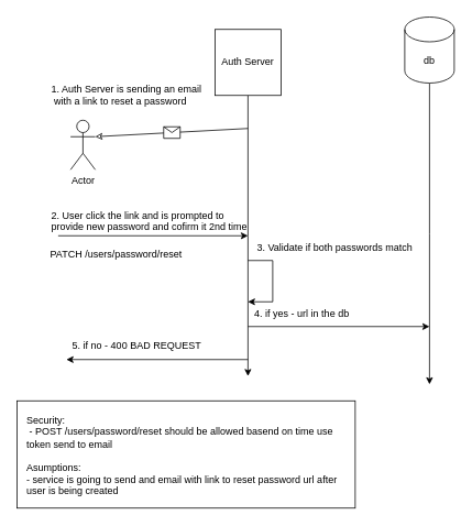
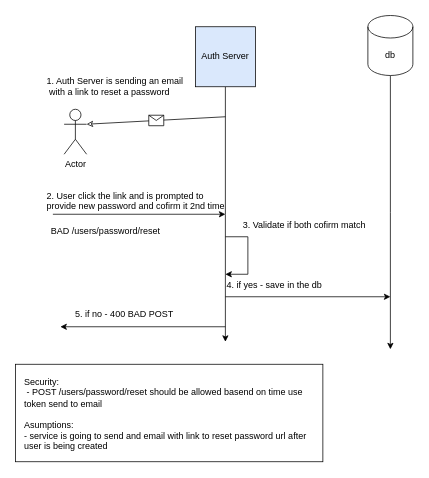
  <mxCell id="0" />
  <mxCell id="1" parent="0" />
  <mxCell id="2" value="Actor" style="shape=umlActor;verticalLabelPosition=bottom;verticalAlign=top;html=1;outlineConnect=0;" vertex="1" parent="1"><mxGeometry x="85" y="145" width="30" height="60" as="geometry" /></mxCell>
  <mxCell id="3" style="edgeStyle=orthogonalEdgeStyle;rounded=0;orthogonalLoop=1;jettySize=auto;html=1;" edge="1" parent="1" source="4"><mxGeometry relative="1" as="geometry"><mxPoint x="300" y="455" as="targetPoint" /></mxGeometry></mxCell>
- <mxCell id="4" value="Auth Server" style="whiteSpace=wrap;html=1;aspect=fixed;" vertex="1" parent="1"><mxGeometry x="260" y="35" width="80" height="80" as="geometry" /></mxCell>
+ <mxCell id="4" value="Auth Server" style="whiteSpace=wrap;html=1;aspect=fixed;fillColor=#dae8fc;" vertex="1" parent="1"><mxGeometry x="260" y="35" width="80" height="80" as="geometry" /></mxCell>
  <mxCell id="5" style="edgeStyle=orthogonalEdgeStyle;rounded=0;orthogonalLoop=1;jettySize=auto;html=1;" edge="1" parent="1" source="6"><mxGeometry relative="1" as="geometry"><mxPoint x="520" y="465" as="targetPoint" /></mxGeometry></mxCell>
  <mxCell id="6" value="db" style="shape=cylinder3;whiteSpace=wrap;html=1;boundedLbl=1;backgroundOutline=1;size=15;" vertex="1" parent="1"><mxGeometry x="490" y="20" width="60" height="80" as="geometry" /></mxCell>
  <mxCell id="7" value="1. Auth Server is sending an&amp;nbsp;&lt;span style=&quot;background-color: transparent; color: light-dark(rgb(0, 0, 0), rgb(255, 255, 255));&quot;&gt;email&lt;/span&gt;&lt;div&gt;&lt;span style=&quot;background-color: transparent; color: light-dark(rgb(0, 0, 0), rgb(255, 255, 255));&quot;&gt;&amp;nbsp;with a link to reset a password&lt;/span&gt;&lt;/div&gt;" style="text;html=1;align=left;verticalAlign=middle;resizable=0;points=[];autosize=1;strokeColor=none;fillColor=none;" vertex="1" parent="1"><mxGeometry x="60" y="95" width="210" height="40" as="geometry" /></mxCell>
  <mxCell id="8" value="" style="endArrow=classic;html=1;rounded=0;" edge="1" parent="1"><mxGeometry width="50" height="50" relative="1" as="geometry"><mxPoint x="70" y="285" as="sourcePoint" /><mxPoint x="300" y="285" as="targetPoint" /></mxGeometry></mxCell>
  <mxCell id="9" value="2. User click the link and is prompted to&amp;nbsp;&lt;div&gt;provide new password and cofirm it 2nd time&lt;/div&gt;&lt;div&gt;&lt;br&gt;&lt;/div&gt;" style="text;html=1;align=left;verticalAlign=middle;resizable=0;points=[];autosize=1;strokeColor=none;fillColor=none;" vertex="1" parent="1"><mxGeometry x="60" y="245" width="260" height="60" as="geometry" /></mxCell>
- <mxCell id="10" value="PATCH /users/password/reset&lt;div&gt;&lt;br&gt;&lt;/div&gt;" style="text;html=1;align=center;verticalAlign=middle;resizable=0;points=[];autosize=1;strokeColor=none;fillColor=none;" vertex="1" parent="1"><mxGeometry x="50" y="295" width="180" height="40" as="geometry" /></mxCell>
+ <mxCell id="10" value="BAD /users/password/reset&lt;div&gt;&lt;br&gt;&lt;/div&gt;" style="text;html=1;align=center;verticalAlign=middle;resizable=0;points=[];autosize=1;strokeColor=none;fillColor=none;" vertex="1" parent="1"><mxGeometry x="50" y="295" width="180" height="40" as="geometry" /></mxCell>
  <mxCell id="11" value="" style="endArrow=none;html=1;rounded=0;startArrow=classic;startFill=0;exitX=1;exitY=0.333;exitDx=0;exitDy=0;exitPerimeter=0;" edge="1" parent="1" source="2"><mxGeometry relative="1" as="geometry"><mxPoint x="170" y="175" as="sourcePoint" /><mxPoint x="300" y="155" as="targetPoint" /></mxGeometry></mxCell>
  <mxCell id="12" value="" style="shape=message;html=1;outlineConnect=0;" vertex="1" parent="11"><mxGeometry width="20" height="14" relative="1" as="geometry"><mxPoint x="-10" y="-7" as="offset" /></mxGeometry></mxCell>
  <mxCell id="13" value="" style="endArrow=classic;html=1;rounded=0;" edge="1" parent="1"><mxGeometry width="50" height="50" relative="1" as="geometry"><mxPoint x="300" y="315" as="sourcePoint" /><mxPoint x="300" y="365" as="targetPoint" /><Array as="points"><mxPoint x="330" y="315" /><mxPoint x="330" y="365" /></Array></mxGeometry></mxCell>
- <mxCell id="14" value="3. Validate if both passwords match" style="text;html=1;align=center;verticalAlign=middle;resizable=0;points=[];autosize=1;strokeColor=none;fillColor=none;" vertex="1" parent="1"><mxGeometry x="300" y="285" width="210" height="30" as="geometry" /></mxCell>
+ <mxCell id="14" value="3. Validate if both cofirm match" style="text;html=1;align=center;verticalAlign=middle;resizable=0;points=[];autosize=1;strokeColor=none;fillColor=none;" vertex="1" parent="1"><mxGeometry x="300" y="285" width="210" height="30" as="geometry" /></mxCell>
  <mxCell id="15" value="" style="endArrow=classic;html=1;rounded=0;" edge="1" parent="1"><mxGeometry width="50" height="50" relative="1" as="geometry"><mxPoint x="300" y="395" as="sourcePoint" /><mxPoint x="520" y="395" as="targetPoint" /></mxGeometry></mxCell>
- <mxCell id="16" value="4. if yes - url in the db" style="text;html=1;align=center;verticalAlign=middle;resizable=0;points=[];autosize=1;strokeColor=none;fillColor=none;" vertex="1" parent="1"><mxGeometry x="290" y="365" width="150" height="30" as="geometry" /></mxCell>
+ <mxCell id="16" value="4. if yes - save in the db" style="text;html=1;align=center;verticalAlign=middle;resizable=0;points=[];autosize=1;strokeColor=none;fillColor=none;" vertex="1" parent="1"><mxGeometry x="290" y="365" width="150" height="30" as="geometry" /></mxCell>
  <mxCell id="17" value="" style="endArrow=none;html=1;rounded=0;startFill=1;startArrow=classic;" edge="1" parent="1"><mxGeometry width="50" height="50" relative="1" as="geometry"><mxPoint x="80" y="435" as="sourcePoint" /><mxPoint x="300" y="435" as="targetPoint" /></mxGeometry></mxCell>
- <mxCell id="18" value="5. if no - 400 BAD REQUEST" style="text;html=1;align=center;verticalAlign=middle;resizable=0;points=[];autosize=1;strokeColor=none;fillColor=none;" vertex="1" parent="1"><mxGeometry x="75" y="403" width="180" height="30" as="geometry" /></mxCell>
+ <mxCell id="18" value="5. if no - 400 BAD POST" style="text;html=1;align=center;verticalAlign=middle;resizable=0;points=[];autosize=1;strokeColor=none;fillColor=none;" vertex="1" parent="1"><mxGeometry x="75" y="403" width="180" height="30" as="geometry" /></mxCell>
  <mxCell id="19" value="" style="rounded=0;whiteSpace=wrap;html=1;align=left;" vertex="1" parent="1"><mxGeometry x="20" y="485" width="410" height="130" as="geometry" /></mxCell>
  <mxCell id="20" value="Security:&amp;nbsp;&lt;br&gt;&amp;nbsp;- POST /users/password/reset should be allowed basend on time use token send to email&lt;div&gt;&lt;br&gt;&lt;/div&gt;&lt;div&gt;Asumptions:&lt;br&gt;- service is going to send and email with link to reset password url after user is being created&lt;/div&gt;" style="text;html=1;align=left;verticalAlign=top;whiteSpace=wrap;rounded=0;" vertex="1" parent="1"><mxGeometry x="30" y="495" width="390" height="110" as="geometry" /></mxCell>
